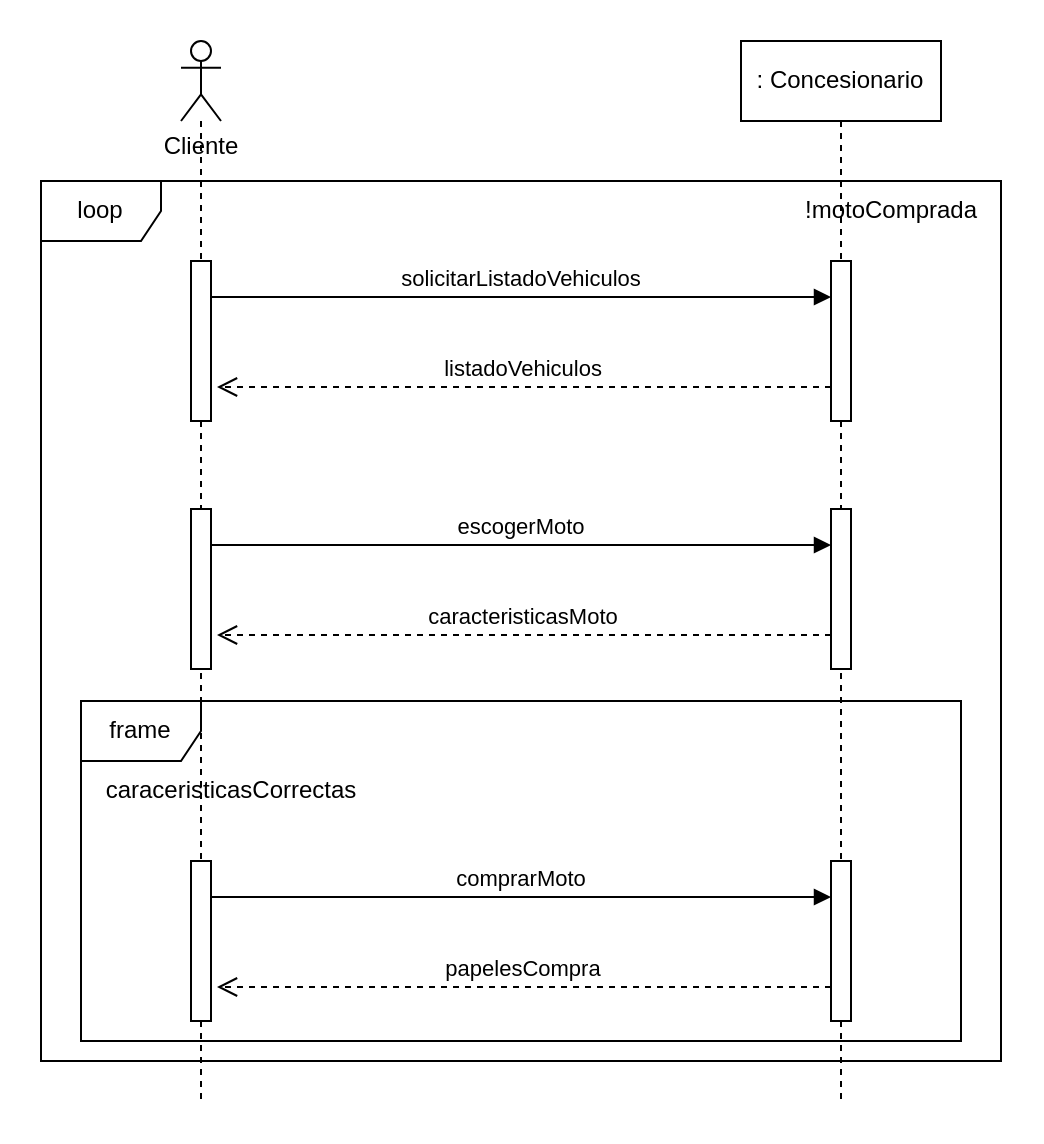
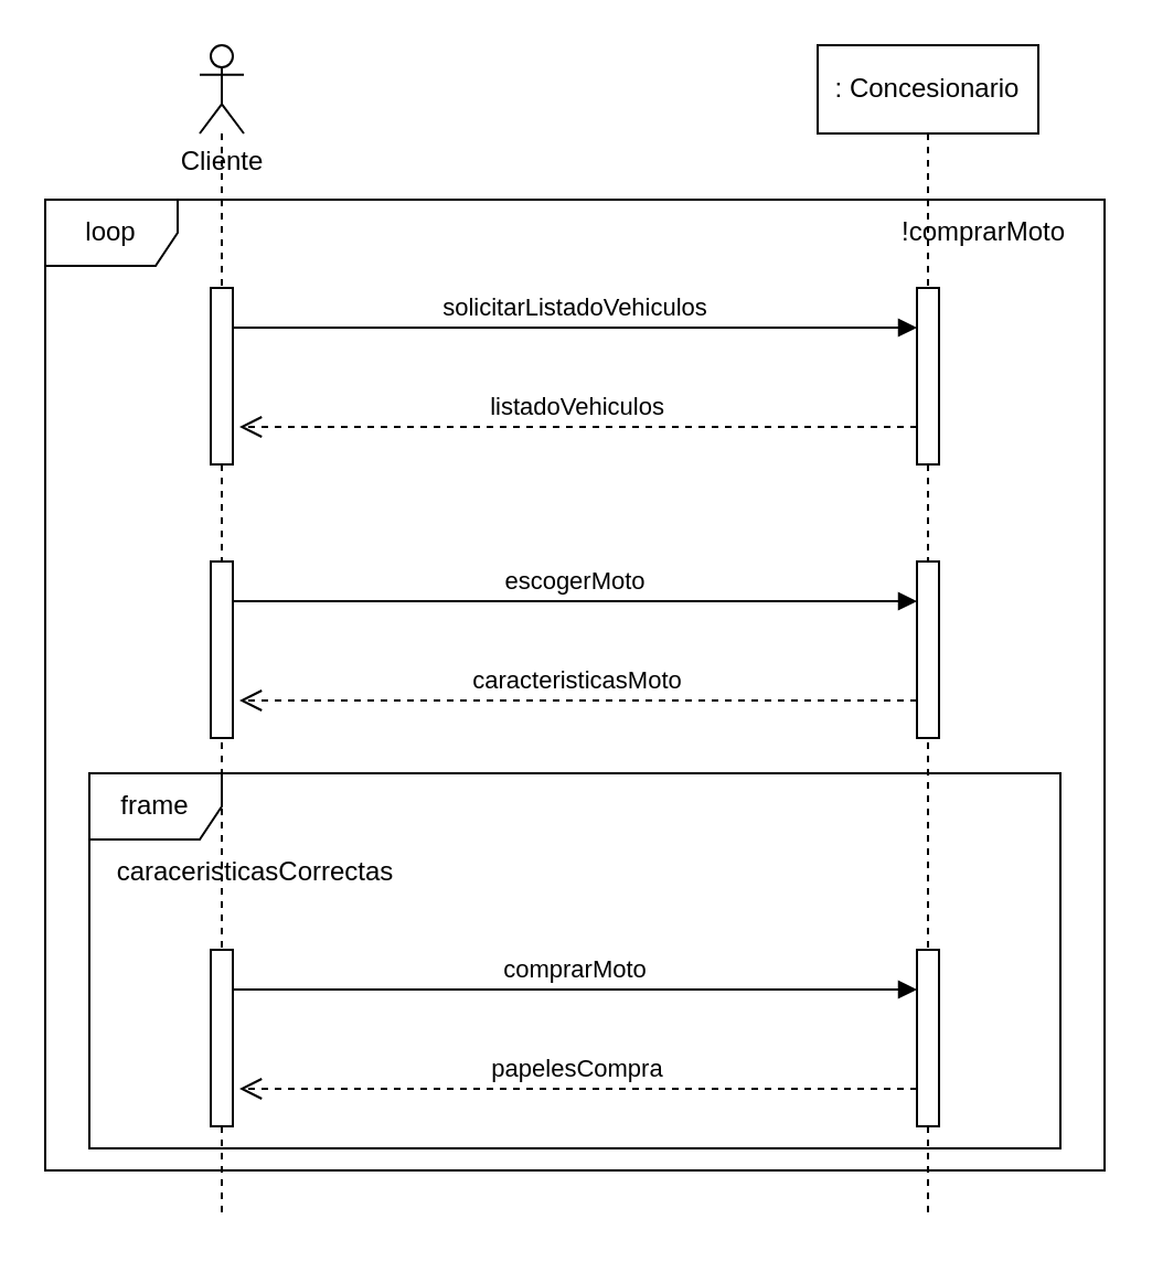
  <mxCell id="0" />
  <mxCell id="1" parent="0" />
  <mxCell id="2" value="" style="shape=umlLifeline;perimeter=lifelinePerimeter;whiteSpace=wrap;html=1;container=1;dropTarget=0;collapsible=0;recursiveResize=0;outlineConnect=0;portConstraint=eastwest;newEdgeStyle={&quot;edgeStyle&quot;:&quot;elbowEdgeStyle&quot;,&quot;elbow&quot;:&quot;vertical&quot;,&quot;curved&quot;:0,&quot;rounded&quot;:0};participant=umlActor;" vertex="1" parent="1"><mxGeometry x="90" y="20" width="20" height="530" as="geometry" /></mxCell>
  <mxCell id="3" value="" style="html=1;points=[];perimeter=orthogonalPerimeter;outlineConnect=0;targetShapes=umlLifeline;portConstraint=eastwest;newEdgeStyle={&quot;edgeStyle&quot;:&quot;elbowEdgeStyle&quot;,&quot;elbow&quot;:&quot;vertical&quot;,&quot;curved&quot;:0,&quot;rounded&quot;:0};" vertex="1" parent="2"><mxGeometry x="5" y="110" width="10" height="80" as="geometry" /></mxCell>
  <mxCell id="4" value=": Concesionario" style="shape=umlLifeline;perimeter=lifelinePerimeter;whiteSpace=wrap;html=1;container=1;dropTarget=0;collapsible=0;recursiveResize=0;outlineConnect=0;portConstraint=eastwest;newEdgeStyle={&quot;edgeStyle&quot;:&quot;elbowEdgeStyle&quot;,&quot;elbow&quot;:&quot;vertical&quot;,&quot;curved&quot;:0,&quot;rounded&quot;:0};" vertex="1" parent="1"><mxGeometry x="370" y="20" width="100" height="530" as="geometry" /></mxCell>
  <mxCell id="5" value="" style="html=1;points=[];perimeter=orthogonalPerimeter;outlineConnect=0;targetShapes=umlLifeline;portConstraint=eastwest;newEdgeStyle={&quot;edgeStyle&quot;:&quot;elbowEdgeStyle&quot;,&quot;elbow&quot;:&quot;vertical&quot;,&quot;curved&quot;:0,&quot;rounded&quot;:0};" vertex="1" parent="4"><mxGeometry x="45" y="110" width="10" height="80" as="geometry" /></mxCell>
  <mxCell id="6" value="" style="html=1;points=[];perimeter=orthogonalPerimeter;outlineConnect=0;targetShapes=umlLifeline;portConstraint=eastwest;newEdgeStyle={&quot;edgeStyle&quot;:&quot;elbowEdgeStyle&quot;,&quot;elbow&quot;:&quot;vertical&quot;,&quot;curved&quot;:0,&quot;rounded&quot;:0};" vertex="1" parent="4"><mxGeometry x="-275" y="234" width="10" height="80" as="geometry" /></mxCell>
  <mxCell id="7" value="escogerMoto" style="html=1;verticalAlign=bottom;endArrow=block;edgeStyle=elbowEdgeStyle;elbow=vertical;curved=0;rounded=0;" edge="1" source="6" parent="4"><mxGeometry relative="1" as="geometry"><mxPoint x="-270.5" y="252" as="sourcePoint" /><mxPoint x="45" y="252" as="targetPoint" /></mxGeometry></mxCell>
  <mxCell id="8" value="caracteristicasMoto" style="html=1;verticalAlign=bottom;endArrow=open;dashed=1;endSize=8;edgeStyle=elbowEdgeStyle;elbow=vertical;curved=0;rounded=0;entryX=1.3;entryY=0.788;entryDx=0;entryDy=0;entryPerimeter=0;" edge="1" source="9" target="6" parent="4"><mxGeometry relative="1" as="geometry"><mxPoint x="-380" y="269" as="targetPoint" /></mxGeometry></mxCell>
  <mxCell id="9" value="" style="html=1;points=[];perimeter=orthogonalPerimeter;outlineConnect=0;targetShapes=umlLifeline;portConstraint=eastwest;newEdgeStyle={&quot;edgeStyle&quot;:&quot;elbowEdgeStyle&quot;,&quot;elbow&quot;:&quot;vertical&quot;,&quot;curved&quot;:0,&quot;rounded&quot;:0};" vertex="1" parent="4"><mxGeometry x="45" y="234" width="10" height="80" as="geometry" /></mxCell>
  <mxCell id="10" value="comprarMoto" style="html=1;verticalAlign=bottom;endArrow=block;edgeStyle=elbowEdgeStyle;elbow=vertical;curved=0;rounded=0;" edge="1" source="13" parent="4"><mxGeometry relative="1" as="geometry"><mxPoint x="-270.5" y="428" as="sourcePoint" /><mxPoint x="45" y="428" as="targetPoint" /></mxGeometry></mxCell>
  <mxCell id="11" value="papelesCompra" style="html=1;verticalAlign=bottom;endArrow=open;dashed=1;endSize=8;edgeStyle=elbowEdgeStyle;elbow=vertical;curved=0;rounded=0;entryX=1.3;entryY=0.788;entryDx=0;entryDy=0;entryPerimeter=0;" edge="1" source="12" target="13" parent="4"><mxGeometry relative="1" as="geometry"><mxPoint x="-380" y="445" as="targetPoint" /></mxGeometry></mxCell>
  <mxCell id="12" value="" style="html=1;points=[];perimeter=orthogonalPerimeter;outlineConnect=0;targetShapes=umlLifeline;portConstraint=eastwest;newEdgeStyle={&quot;edgeStyle&quot;:&quot;elbowEdgeStyle&quot;,&quot;elbow&quot;:&quot;vertical&quot;,&quot;curved&quot;:0,&quot;rounded&quot;:0};" vertex="1" parent="4"><mxGeometry x="45" y="410" width="10" height="80" as="geometry" /></mxCell>
  <mxCell id="13" value="" style="html=1;points=[];perimeter=orthogonalPerimeter;outlineConnect=0;targetShapes=umlLifeline;portConstraint=eastwest;newEdgeStyle={&quot;edgeStyle&quot;:&quot;elbowEdgeStyle&quot;,&quot;elbow&quot;:&quot;vertical&quot;,&quot;curved&quot;:0,&quot;rounded&quot;:0};" vertex="1" parent="4"><mxGeometry x="-275" y="410" width="10" height="80" as="geometry" /></mxCell>
  <mxCell id="14" value="solicitarListadoVehiculos" style="html=1;verticalAlign=bottom;endArrow=block;edgeStyle=elbowEdgeStyle;elbow=vertical;curved=0;rounded=0;" edge="1" parent="1" source="3"><mxGeometry relative="1" as="geometry"><mxPoint x="99.5" y="148" as="sourcePoint" /><mxPoint x="415" y="148" as="targetPoint" /></mxGeometry></mxCell>
  <mxCell id="15" value="listadoVehiculos" style="html=1;verticalAlign=bottom;endArrow=open;dashed=1;endSize=8;edgeStyle=elbowEdgeStyle;elbow=vertical;curved=0;rounded=0;entryX=1.3;entryY=0.788;entryDx=0;entryDy=0;entryPerimeter=0;" edge="1" source="5" parent="1" target="3"><mxGeometry relative="1" as="geometry"><mxPoint x="-10" y="165" as="targetPoint" /></mxGeometry></mxCell>
  <mxCell id="16" value="Cliente" style="text;html=1;align=center;verticalAlign=middle;resizable=0;points=[];autosize=1;strokeColor=none;fillColor=none;" vertex="1" parent="1"><mxGeometry x="70" y="58" width="60" height="30" as="geometry" /></mxCell>
  <mxCell id="17" value="loop" style="shape=umlFrame;whiteSpace=wrap;html=1;pointerEvents=0;" vertex="1" parent="1"><mxGeometry x="20" y="90" width="480" height="440" as="geometry" /></mxCell>
- <mxCell id="18" value="!motoComprada" style="text;html=1;align=center;verticalAlign=middle;resizable=0;points=[];autosize=1;strokeColor=none;fillColor=none;" vertex="1" parent="1"><mxGeometry x="390" y="90" width="110" height="30" as="geometry" /></mxCell>
+ <mxCell id="18" value="!comprarMoto" style="text;html=1;align=center;verticalAlign=middle;resizable=0;points=[];autosize=1;strokeColor=none;fillColor=none;" vertex="1" parent="1"><mxGeometry x="390" y="90" width="110" height="30" as="geometry" /></mxCell>
  <mxCell id="19" value="frame" style="shape=umlFrame;whiteSpace=wrap;html=1;pointerEvents=0;" vertex="1" parent="1"><mxGeometry x="40" y="350" width="440" height="170" as="geometry" /></mxCell>
  <mxCell id="20" value="caraceristicasCorrectas" style="text;html=1;align=center;verticalAlign=middle;resizable=0;points=[];autosize=1;strokeColor=none;fillColor=none;" vertex="1" parent="1"><mxGeometry x="40" y="380" width="150" height="30" as="geometry" /></mxCell>
